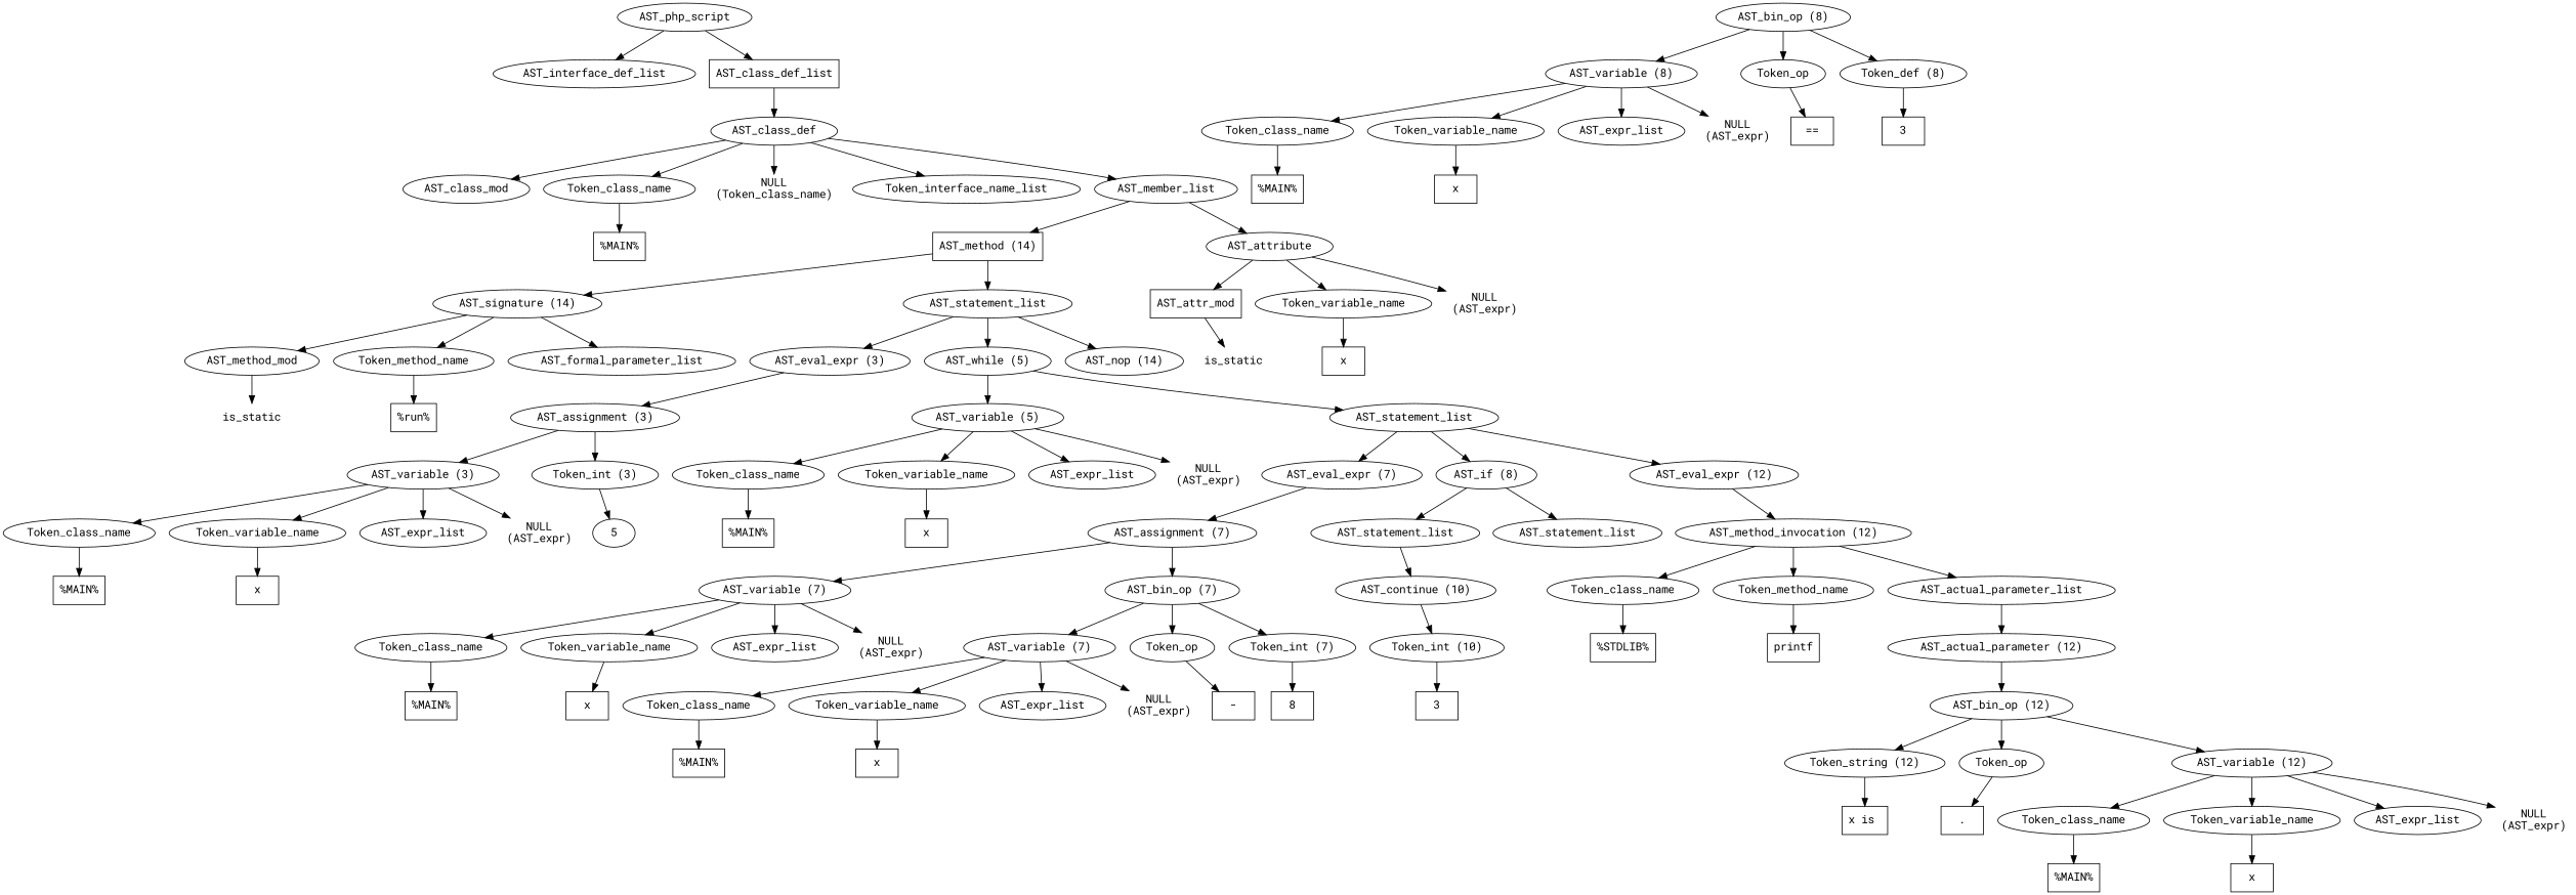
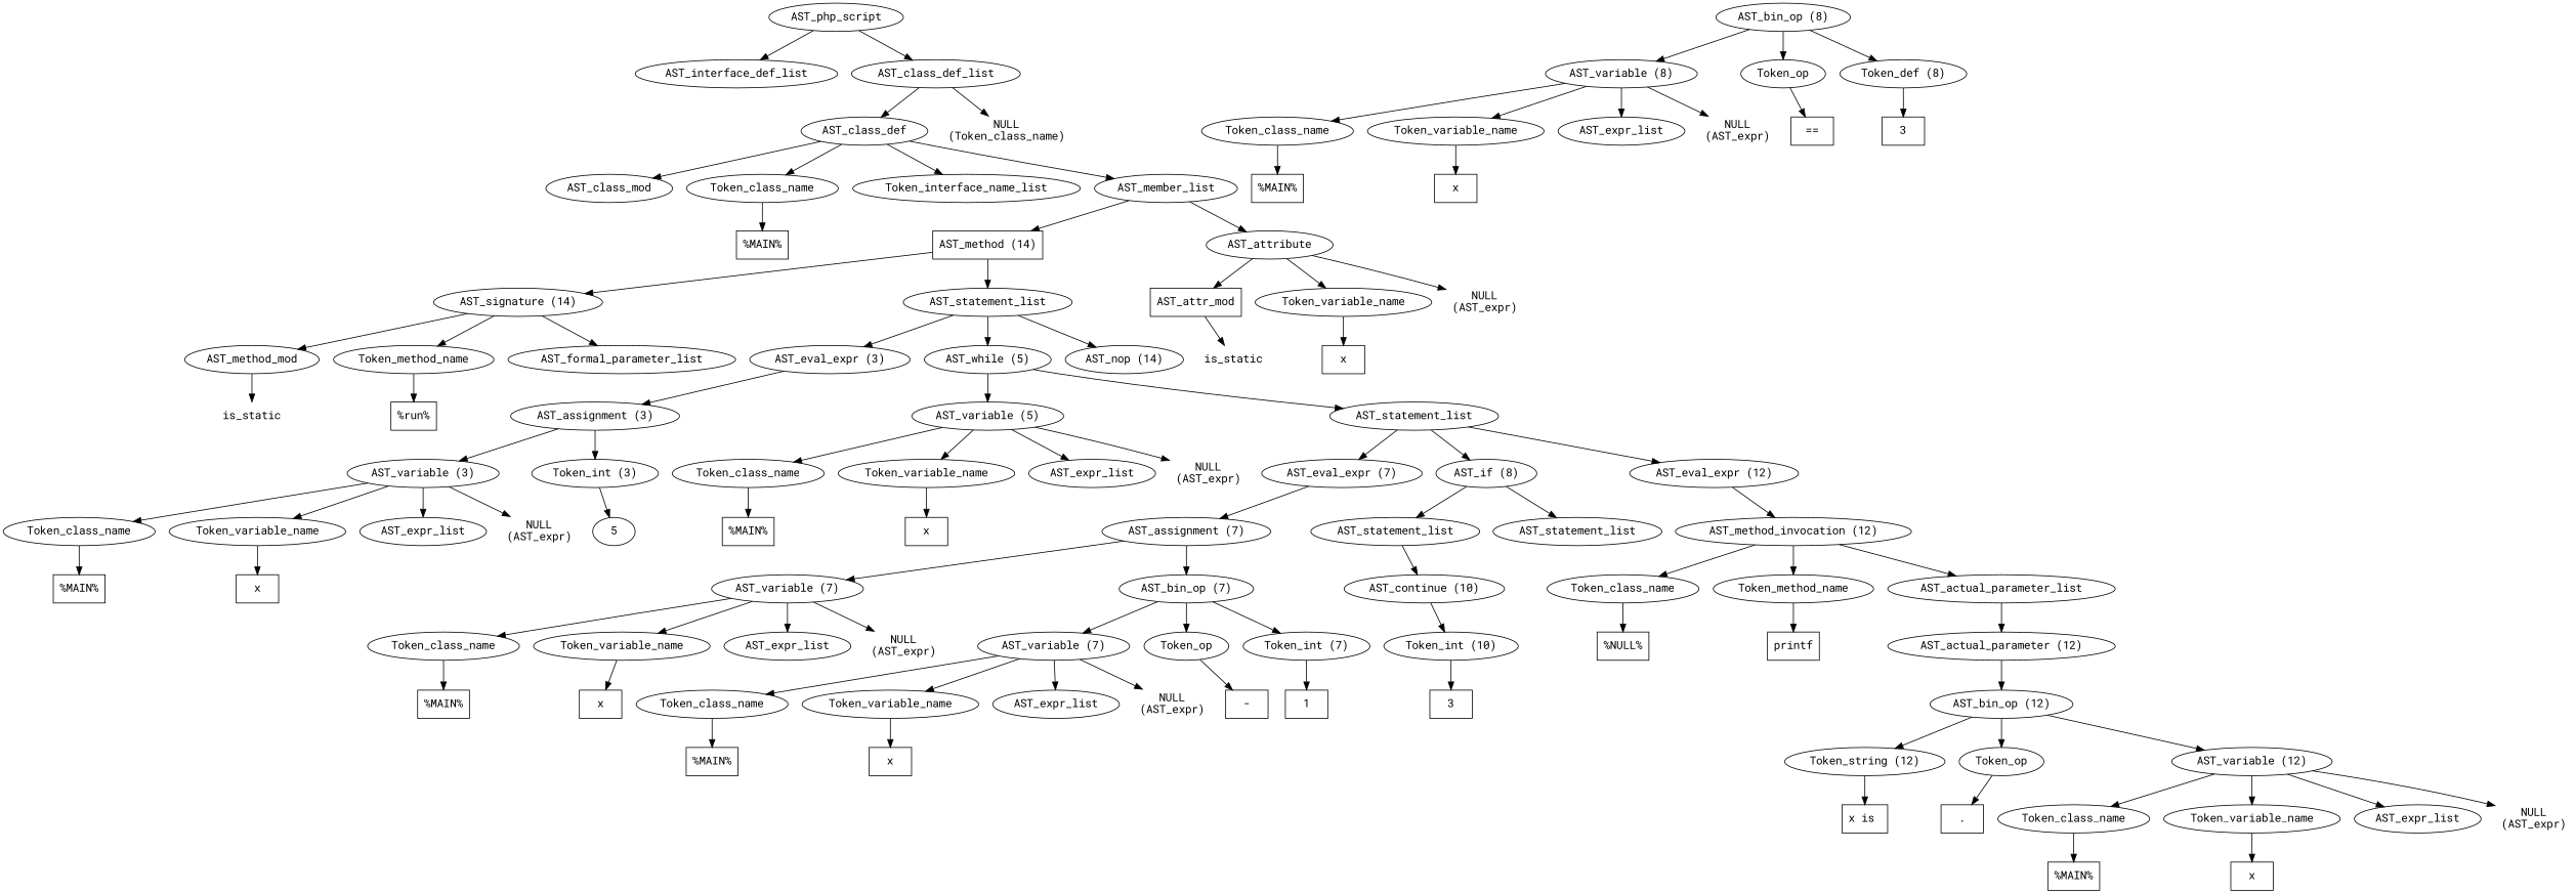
  digraph {
    fontname="Roboto Mono"
    node [fontname="Roboto Mono"]
    edge [fontname="Roboto Mono"]
    n1 [label=AST_php_script]
    n2 [label=AST_interface_def_list]
-   n3 [label=AST_class_def_list shape=box]
+   n3 [label=AST_class_def_list]
    n4 [label=AST_class_def]
    n5 [label=AST_class_mod]
    n6 [label=Token_class_name]
    n7 [label="NULL\n(Token_class_name)" shape=plaintext]
    n8 [label=Token_interface_name_list]
    n9 [label=AST_member_list]
    n10 [label="%MAIN%" shape=box]
    n11 [label="AST_method (14)" shape=box]
    n12 [label=AST_attribute]
    n13 [label="AST_signature (14)"]
    n14 [label=AST_statement_list]
    n15 [label=AST_attr_mod shape=box]
    n16 [label=Token_variable_name]
    n17 [label="NULL\n(AST_expr)" shape=plaintext]
    n18 [label=AST_method_mod]
    n19 [label=Token_method_name]
    n20 [label=AST_formal_parameter_list]
    n21 [label="AST_eval_expr (3)"]
    n22 [label="AST_while (5)"]
    n23 [label="AST_nop (14)"]
    n24 [label=is_static shape=plaintext]
    n25 [label="%run%" shape=box]
    n26 [label="AST_assignment (3)"]
    n27 [label="AST_variable (5)"]
    n28 [label=AST_statement_list]
    n29 [label="AST_variable (3)"]
    n30 [label="Token_int (3)"]
    n31 [label=Token_class_name]
    n32 [label=Token_variable_name]
    n33 [label=AST_expr_list]
    n34 [label="NULL\n(AST_expr)" shape=plaintext]
    n35 [label=5 shape=ellipse]
    n36 [label="%MAIN%" shape=box]
    n37 [label=x shape=box]
    n38 [label=Token_class_name]
    n39 [label=Token_variable_name]
    n40 [label=AST_expr_list]
    n41 [label="NULL\n(AST_expr)" shape=plaintext]
    n42 [label="AST_eval_expr (7)"]
    n43 [label="AST_if (8)"]
    n44 [label="AST_eval_expr (12)"]
    n45 [label="%MAIN%" shape=box]
    n46 [label=x shape=box]
    n47 [label="AST_assignment (7)"]
    n48 [label=AST_statement_list]
    n49 [label=AST_statement_list]
    n50 [label="AST_method_invocation (12)"]
    n51 [label="AST_variable (7)"]
    n52 [label="AST_bin_op (7)"]
    n53 [label=Token_class_name]
    n54 [label=Token_variable_name]
    n55 [label=AST_expr_list]
    n56 [label="NULL\n(AST_expr)" shape=plaintext]
    n57 [label="AST_variable (7)"]
    n58 [label=Token_op]
    n59 [label="Token_int (7)"]
    n60 [label="%MAIN%" shape=box]
    n61 [label=x shape=box]
    n62 [label=Token_class_name]
    n63 [label=Token_variable_name]
    n64 [label=AST_expr_list]
    n65 [label="NULL\n(AST_expr)" shape=plaintext]
    n66 [label="-" shape=box]
-   n67 [label=8 shape=box]
+   n67 [label=1 shape=box]
    n68 [label="%MAIN%" shape=box]
    n69 [label=x shape=box]
    n70 [label="AST_bin_op (8)"]
    n71 [label="AST_variable (8)"]
    n72 [label=Token_op]
    n73 [label="Token_def (8)"]
    n74 [label="AST_continue (10)"]
    n75 [label=Token_class_name]
    n76 [label=Token_variable_name]
    n77 [label=AST_expr_list]
    n78 [label="NULL\n(AST_expr)" shape=plaintext]
    n79 [label="==" shape=box]
    n80 [label=3 shape=box]
    n81 [label="%MAIN%" shape=box]
    n82 [label=x shape=box]
    n83 [label="Token_int (10)"]
    n84 [label=3 shape=box]
    n85 [label=Token_class_name]
    n86 [label=Token_method_name]
    n87 [label=AST_actual_parameter_list]
-   n88 [label="%STDLIB%" shape=box]
+   n88 [label="%NULL%" shape=box]
    n89 [label=printf shape=box]
    n90 [label="AST_actual_parameter (12)"]
    n91 [label="AST_bin_op (12)"]
    n92 [label="Token_string (12)"]
    n93 [label=Token_op]
    n94 [label="AST_variable (12)"]
    n95 [label="x is " shape=box]
    n96 [label="." shape=box]
    n97 [label=Token_class_name]
    n98 [label=Token_variable_name]
    n99 [label=AST_expr_list]
    n100 [label="NULL\n(AST_expr)" shape=plaintext]
    n101 [label="%MAIN%" shape=box]
    n102 [label=x shape=box]
    n103 [label=is_static shape=plaintext]
    n104 [label=x shape=box]
    n1 -> n2
    n1 -> n3
    n3 -> n4
    n4 -> n5
    n4 -> n6
-   n4 -> n7
+   n3 -> n7
    n4 -> n8
    n4 -> n9
    n6 -> n10
    n9 -> n11
    n9 -> n12
    n11 -> n13
    n11 -> n14
    n12 -> n15
    n12 -> n16
    n12 -> n17
    n13 -> n18
    n13 -> n19
    n13 -> n20
    n14 -> n21
    n14 -> n22
    n14 -> n23
    n15 -> n103
    n16 -> n104
    n18 -> n24
    n19 -> n25
    n21 -> n26
    n22 -> n27
    n22 -> n28
    n26 -> n29
    n26 -> n30
    n27 -> n38
    n27 -> n39
    n27 -> n40
    n27 -> n41
    n28 -> n42
    n28 -> n43
    n28 -> n44
    n29 -> n31
    n29 -> n32
    n29 -> n33
    n29 -> n34
    n30 -> n35
    n31 -> n36
    n32 -> n37
    n38 -> n45
    n39 -> n46
    n42 -> n47
    n43 -> n48
    n43 -> n49
    n44 -> n50
    n47 -> n51
    n47 -> n52
    n48 -> n74
    n50 -> n85
    n50 -> n86
    n50 -> n87
    n51 -> n53
    n51 -> n54
    n51 -> n55
    n51 -> n56
    n52 -> n57
    n52 -> n58
    n52 -> n59
    n53 -> n60
    n54 -> n61
    n57 -> n62
    n57 -> n63
    n57 -> n64
    n57 -> n65
    n58 -> n66
    n59 -> n67
    n62 -> n68
    n63 -> n69
    n70 -> n71
    n70 -> n72
    n70 -> n73
    n71 -> n75
    n71 -> n76
    n71 -> n77
    n71 -> n78
    n72 -> n79
    n73 -> n80
    n74 -> n83
    n75 -> n81
    n76 -> n82
    n83 -> n84
    n85 -> n88
    n86 -> n89
    n87 -> n90
    n90 -> n91
    n91 -> n92
    n91 -> n93
    n91 -> n94
    n92 -> n95
    n93 -> n96
    n94 -> n97
    n94 -> n98
    n94 -> n99
    n94 -> n100
    n97 -> n101
    n98 -> n102
  }
